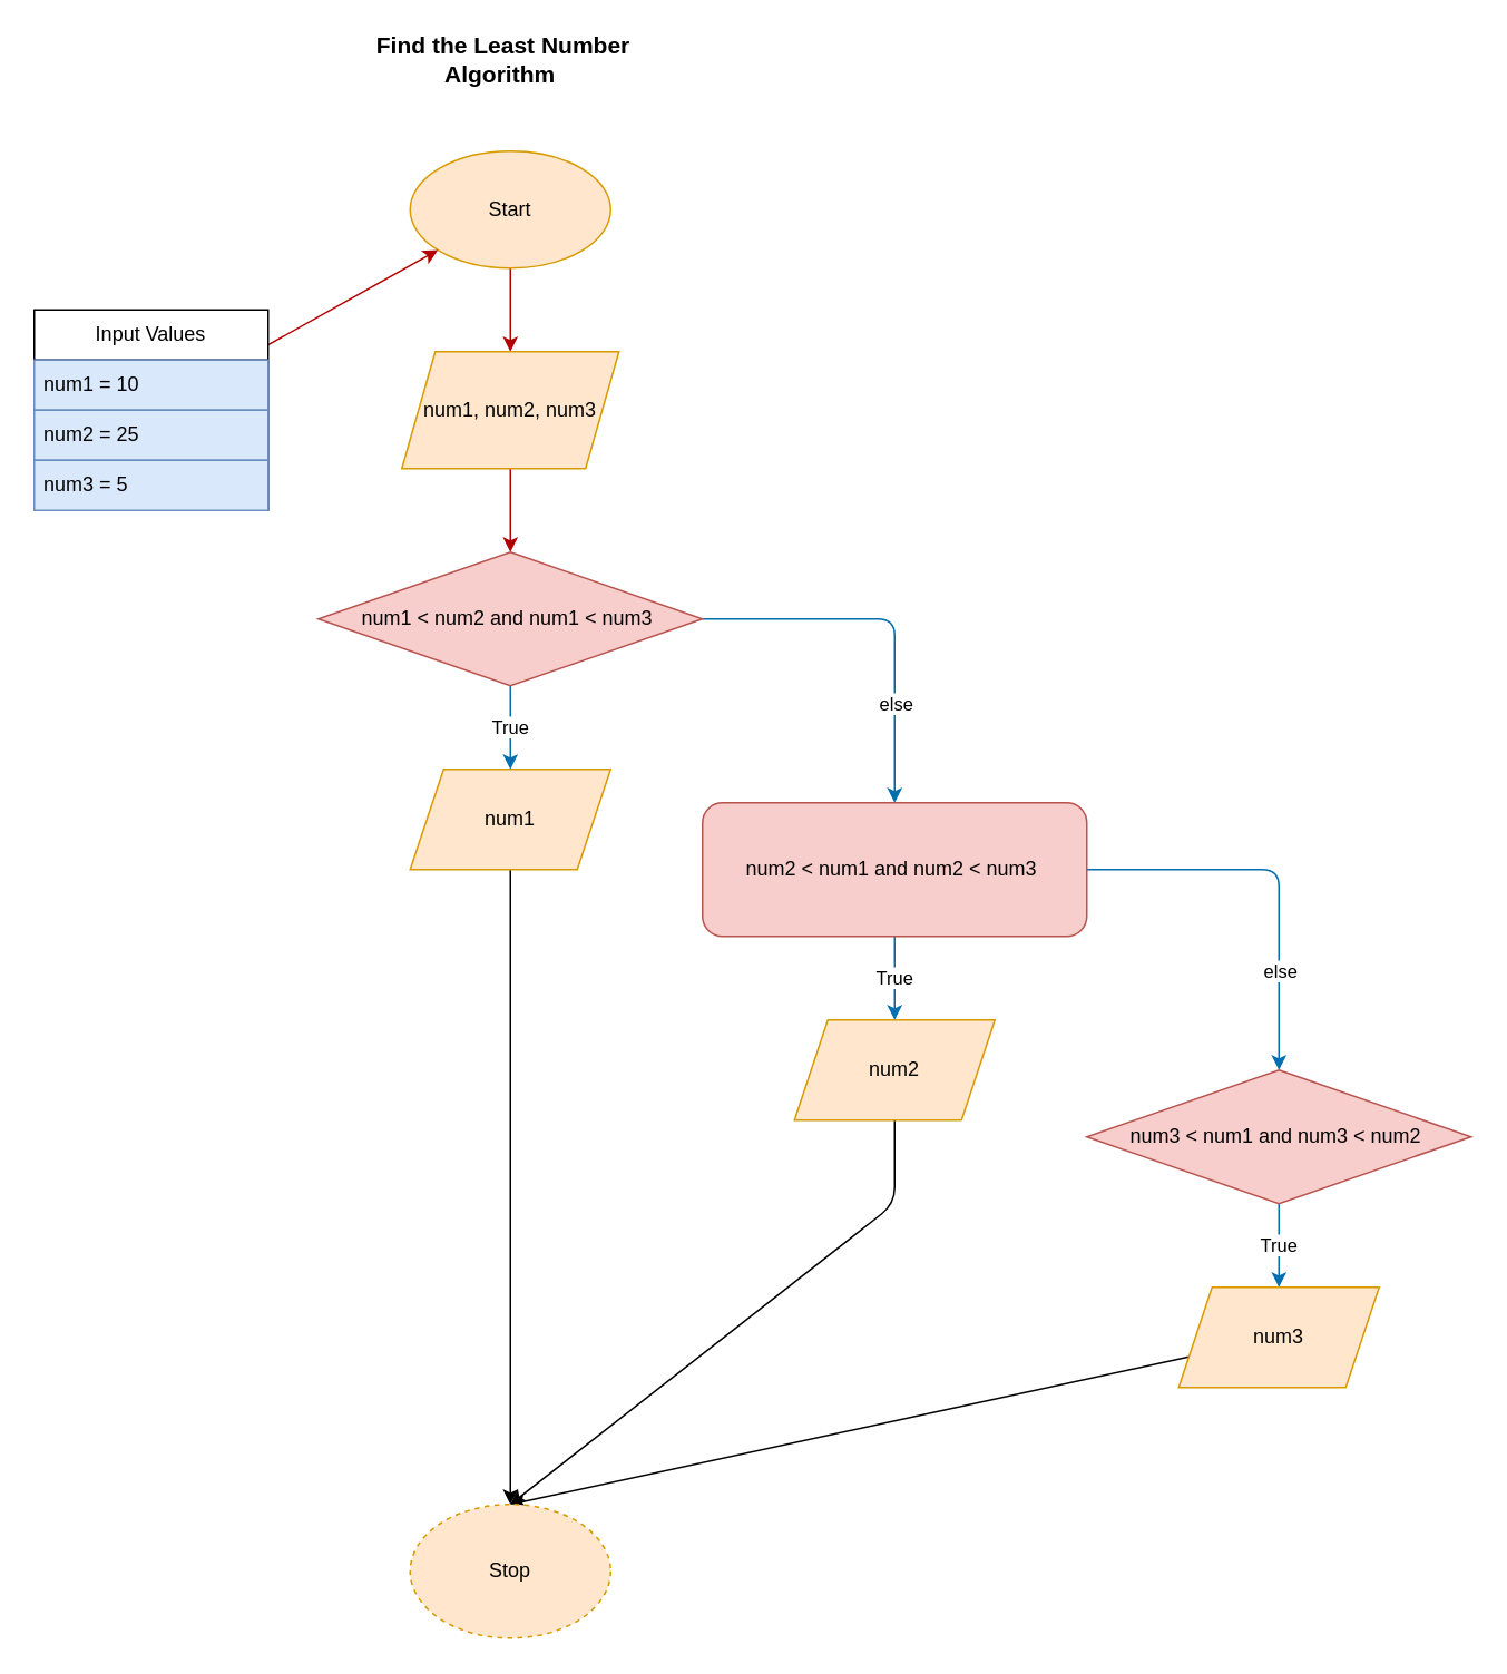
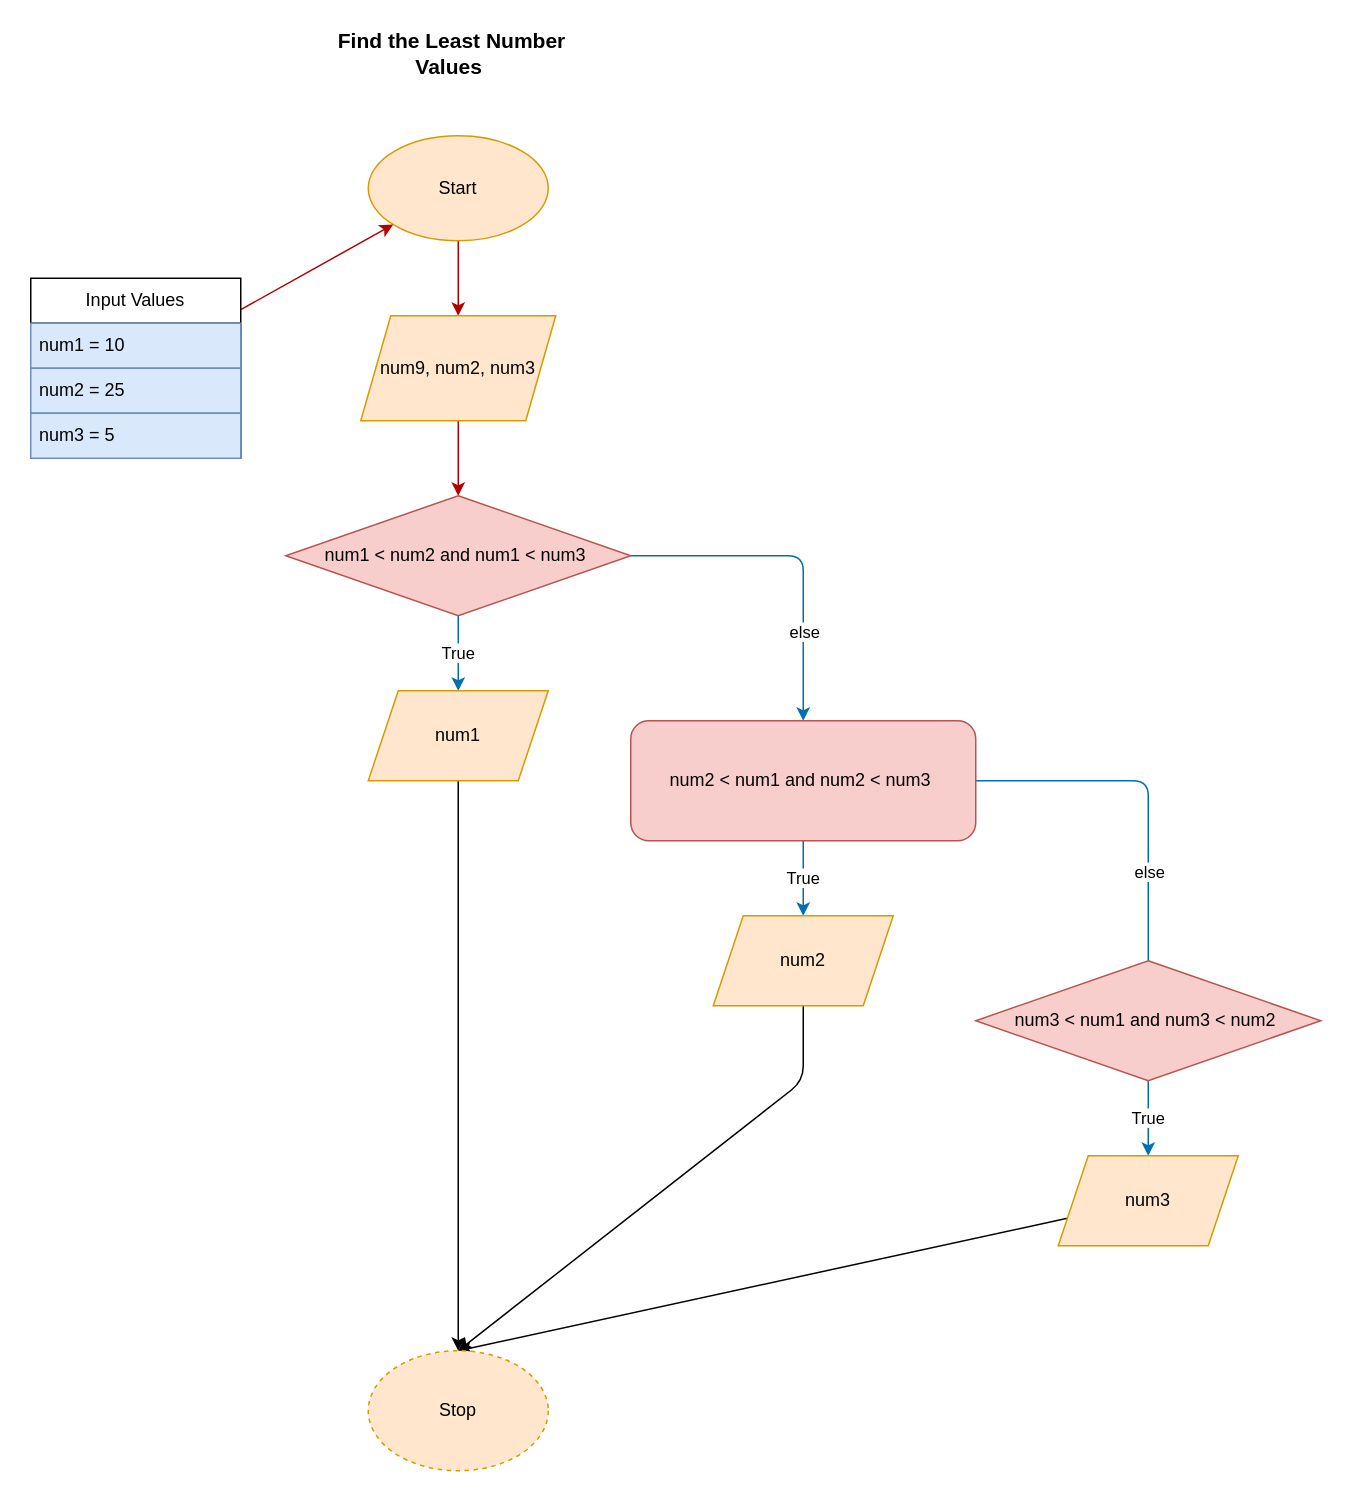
  <mxCell id="0" />
  <mxCell id="1" parent="0" />
  <mxCell id="2" value="" style="edgeStyle=none;html=1;fillColor=#e51400;strokeColor=light-dark(#B20000,#CCFFE6);" edge="1" parent="1" source="3" target="5"><mxGeometry relative="1" as="geometry" /></mxCell>
  <mxCell id="3" value="Start" style="ellipse;whiteSpace=wrap;html=1;fillColor=#ffe6cc;strokeColor=#d79b00;" vertex="1" parent="1"><mxGeometry x="245" y="90" width="120" height="70" as="geometry" /></mxCell>
  <mxCell id="4" value="" style="edgeStyle=none;html=1;fillColor=#e51400;strokeColor=light-dark(#B20000,#CCFFE6);" edge="1" parent="1" source="5" target="9"><mxGeometry relative="1" as="geometry" /></mxCell>
- <mxCell id="5" value="num1, num2, num3" style="shape=parallelogram;perimeter=parallelogramPerimeter;whiteSpace=wrap;html=1;fixedSize=1;fillColor=#ffe6cc;strokeColor=#d79b00;" vertex="1" parent="1"><mxGeometry x="240" y="210" width="130" height="70" as="geometry" /></mxCell>
+ <mxCell id="5" value="num9, num2, num3" style="shape=parallelogram;perimeter=parallelogramPerimeter;whiteSpace=wrap;html=1;fixedSize=1;fillColor=#ffe6cc;strokeColor=#d79b00;" vertex="1" parent="1"><mxGeometry x="240" y="210" width="130" height="70" as="geometry" /></mxCell>
  <mxCell id="6" value="True" style="edgeStyle=none;html=1;exitX=0.5;exitY=1;exitDx=0;exitDy=0;fillColor=#1ba1e2;strokeColor=light-dark(#006EAF,#CCFFE6);" edge="1" parent="1" source="9"><mxGeometry relative="1" as="geometry"><mxPoint x="305" y="460" as="targetPoint" /><Array as="points" /></mxGeometry></mxCell>
  <mxCell id="7" style="edgeStyle=none;html=1;exitX=1;exitY=0.5;exitDx=0;exitDy=0;entryX=0.5;entryY=0;entryDx=0;entryDy=0;fillColor=#1ba1e2;strokeColor=light-dark(#006EAF,#CCFFE6);" edge="1" parent="1" source="9" target="20"><mxGeometry relative="1" as="geometry"><Array as="points"><mxPoint x="535" y="370" /></Array></mxGeometry></mxCell>
  <mxCell id="8" value="else" style="edgeLabel;html=1;align=center;verticalAlign=middle;resizable=0;points=[];" vertex="1" connectable="0" parent="7"><mxGeometry x="0.401" y="4" relative="1" as="geometry"><mxPoint x="-4" y="7" as="offset" /></mxGeometry></mxCell>
  <mxCell id="9" value="num1 &amp;lt; num2 and num1 &amp;lt; num3&amp;nbsp;" style="rhombus;whiteSpace=wrap;html=1;fillColor=#f8cecc;strokeColor=#b85450;" vertex="1" parent="1"><mxGeometry x="190" y="330" width="230" height="80" as="geometry" /></mxCell>
  <mxCell id="10" value="" style="edgeStyle=none;html=1;fillColor=#e51400;strokeColor=light-dark(#B20000,#CCFFE6);" edge="1" parent="1" source="11" target="3"><mxGeometry relative="1" as="geometry" /></mxCell>
  <mxCell id="11" value="Input Values" style="swimlane;fontStyle=0;childLayout=stackLayout;horizontal=1;startSize=30;horizontalStack=0;resizeParent=1;resizeParentMax=0;resizeLast=0;collapsible=1;marginBottom=0;whiteSpace=wrap;html=1;fillColor=light-dark(#FFFFFF,#A8A8FF);" vertex="1" parent="1"><mxGeometry x="20" y="185" width="140" height="120" as="geometry" /></mxCell>
  <mxCell id="12" value="num1 = 10" style="text;strokeColor=#6c8ebf;fillColor=#dae8fc;align=left;verticalAlign=middle;spacingLeft=4;spacingRight=4;overflow=hidden;points=[[0,0.5],[1,0.5]];portConstraint=eastwest;rotatable=0;whiteSpace=wrap;html=1;" vertex="1" parent="11"><mxGeometry y="30" width="140" height="30" as="geometry" /></mxCell>
  <mxCell id="13" value="num2 = 25" style="text;strokeColor=#6c8ebf;fillColor=#dae8fc;align=left;verticalAlign=middle;spacingLeft=4;spacingRight=4;overflow=hidden;points=[[0,0.5],[1,0.5]];portConstraint=eastwest;rotatable=0;whiteSpace=wrap;html=1;" vertex="1" parent="11"><mxGeometry y="60" width="140" height="30" as="geometry" /></mxCell>
  <mxCell id="14" value="num3 = 5" style="text;strokeColor=#6c8ebf;fillColor=#dae8fc;align=left;verticalAlign=middle;spacingLeft=4;spacingRight=4;overflow=hidden;points=[[0,0.5],[1,0.5]];portConstraint=eastwest;rotatable=0;whiteSpace=wrap;html=1;" vertex="1" parent="11"><mxGeometry y="90" width="140" height="30" as="geometry" /></mxCell>
  <mxCell id="15" style="edgeStyle=none;html=1;entryX=0.5;entryY=0;entryDx=0;entryDy=0;strokeColor=light-dark(#000000,#CCFFE6);exitX=0.5;exitY=1;exitDx=0;exitDy=0;" edge="1" parent="1" source="16" target="27"><mxGeometry relative="1" as="geometry"><mxPoint x="310" y="510" as="sourcePoint" /></mxGeometry></mxCell>
  <mxCell id="16" value="num1" style="shape=parallelogram;perimeter=parallelogramPerimeter;whiteSpace=wrap;html=1;fixedSize=1;fillColor=#ffe6cc;strokeColor=#d79b00;" vertex="1" parent="1"><mxGeometry x="245" y="460" width="120" height="60" as="geometry" /></mxCell>
  <mxCell id="17" value="True" style="edgeStyle=none;html=1;exitX=0.5;exitY=1;exitDx=0;exitDy=0;entryX=0.5;entryY=0;entryDx=0;entryDy=0;fillColor=#1ba1e2;strokeColor=light-dark(#006EAF,#CCFFE6);" edge="1" parent="1" source="20" target="22"><mxGeometry relative="1" as="geometry"><Array as="points"><mxPoint x="535" y="580" /></Array></mxGeometry></mxCell>
- <mxCell id="18" style="edgeStyle=none;html=1;exitX=1;exitY=0.5;exitDx=0;exitDy=0;entryX=0.5;entryY=0;entryDx=0;entryDy=0;fillColor=#1ba1e2;strokeColor=light-dark(#006EAF,#CCFFE6);" edge="1" parent="1" source="20" target="24"><mxGeometry relative="1" as="geometry"><Array as="points"><mxPoint x="765" y="520" /></Array></mxGeometry></mxCell>
+ <mxCell id="18" style="edgeStyle=none;html=1;exitX=1;exitY=0.5;exitDx=0;exitDy=0;entryX=0.5;entryY=0;entryDx=0;entryDy=0;fillColor=#1ba1e2;strokeColor=light-dark(#006EAF,#CCFFE6);endArrow=none;" edge="1" parent="1" source="20" target="24"><mxGeometry relative="1" as="geometry"><Array as="points"><mxPoint x="765" y="520" /></Array></mxGeometry></mxCell>
  <mxCell id="19" value="else" style="edgeLabel;html=1;align=center;verticalAlign=middle;resizable=0;points=[];" vertex="1" connectable="0" parent="18"><mxGeometry x="0.589" y="-3" relative="1" as="geometry"><mxPoint x="3" y="-12" as="offset" /></mxGeometry></mxCell>
  <mxCell id="20" value="num2 &amp;lt; num1 and num2 &amp;lt; num3&amp;nbsp;" style="whiteSpace=wrap;html=1;fillColor=#f8cecc;strokeColor=#b85450;rounded=1;" vertex="1" parent="1"><mxGeometry x="420" y="480" width="230" height="80" as="geometry" /></mxCell>
  <mxCell id="21" style="edgeStyle=none;html=1;exitX=0.5;exitY=1;exitDx=0;exitDy=0;strokeColor=light-dark(#000000,#CCFFE6);entryX=0.5;entryY=0;entryDx=0;entryDy=0;" edge="1" parent="1" source="22" target="27"><mxGeometry relative="1" as="geometry"><mxPoint x="309" y="770" as="targetPoint" /><Array as="points"><mxPoint x="535" y="720" /></Array></mxGeometry></mxCell>
  <mxCell id="22" value="num2" style="shape=parallelogram;perimeter=parallelogramPerimeter;whiteSpace=wrap;html=1;fixedSize=1;fillColor=#ffe6cc;strokeColor=#d79b00;" vertex="1" parent="1"><mxGeometry x="475" y="610" width="120" height="60" as="geometry" /></mxCell>
  <mxCell id="23" value="True" style="edgeStyle=none;html=1;fillColor=#1ba1e2;strokeColor=light-dark(#006EAF,#CCFFE6);" edge="1" parent="1" source="24" target="26"><mxGeometry relative="1" as="geometry"><mxPoint as="offset" /></mxGeometry></mxCell>
  <mxCell id="24" value="num3 &amp;lt; num1 and num3 &amp;lt; num2&amp;nbsp;" style="rhombus;whiteSpace=wrap;html=1;fillColor=#f8cecc;strokeColor=#b85450;" vertex="1" parent="1"><mxGeometry x="650" y="640" width="230" height="80" as="geometry" /></mxCell>
  <mxCell id="25" style="html=1;rounded=0;endArrow=classic;endFill=1;strokeColor=light-dark(#000000,#CCFFE6);entryX=0.5;entryY=0;entryDx=0;entryDy=0;" edge="1" parent="1" source="26" target="27"><mxGeometry relative="1" as="geometry"><mxPoint x="299" y="800" as="targetPoint" /></mxGeometry></mxCell>
  <mxCell id="26" value="num3" style="shape=parallelogram;perimeter=parallelogramPerimeter;whiteSpace=wrap;html=1;fixedSize=1;fillColor=#ffe6cc;strokeColor=#d79b00;" vertex="1" parent="1"><mxGeometry x="705" y="770" width="120" height="60" as="geometry" /></mxCell>
  <mxCell id="27" value="Stop" style="ellipse;whiteSpace=wrap;html=1;fillColor=#ffe6cc;strokeColor=#d79b00;dashed=1;" vertex="1" parent="1"><mxGeometry x="245" y="900" width="120" height="80" as="geometry" /></mxCell>
- <mxCell id="28" value="&lt;font style=&quot;color: light-dark(rgb(0, 0, 0), rgb(204, 255, 230));&quot;&gt;Find the Least Number Algorithm&amp;nbsp;&lt;/font&gt;" style="text;html=1;align=center;verticalAlign=middle;whiteSpace=wrap;rounded=0;fontStyle=1;fontSize=14;fontColor=light-dark(#000000,#A8A8FF);" vertex="1" parent="1"><mxGeometry x="221" y="20" width="160" height="30" as="geometry" /></mxCell>
+ <mxCell id="28" value="&lt;font style=&quot;color: light-dark(rgb(0, 0, 0), rgb(204, 255, 230));&quot;&gt;Find the Least Number Values&amp;nbsp;&lt;/font&gt;" style="text;html=1;align=center;verticalAlign=middle;whiteSpace=wrap;rounded=0;fontStyle=1;fontSize=14;fontColor=light-dark(#000000,#A8A8FF);" vertex="1" parent="1"><mxGeometry x="221" y="20" width="160" height="30" as="geometry" /></mxCell>
